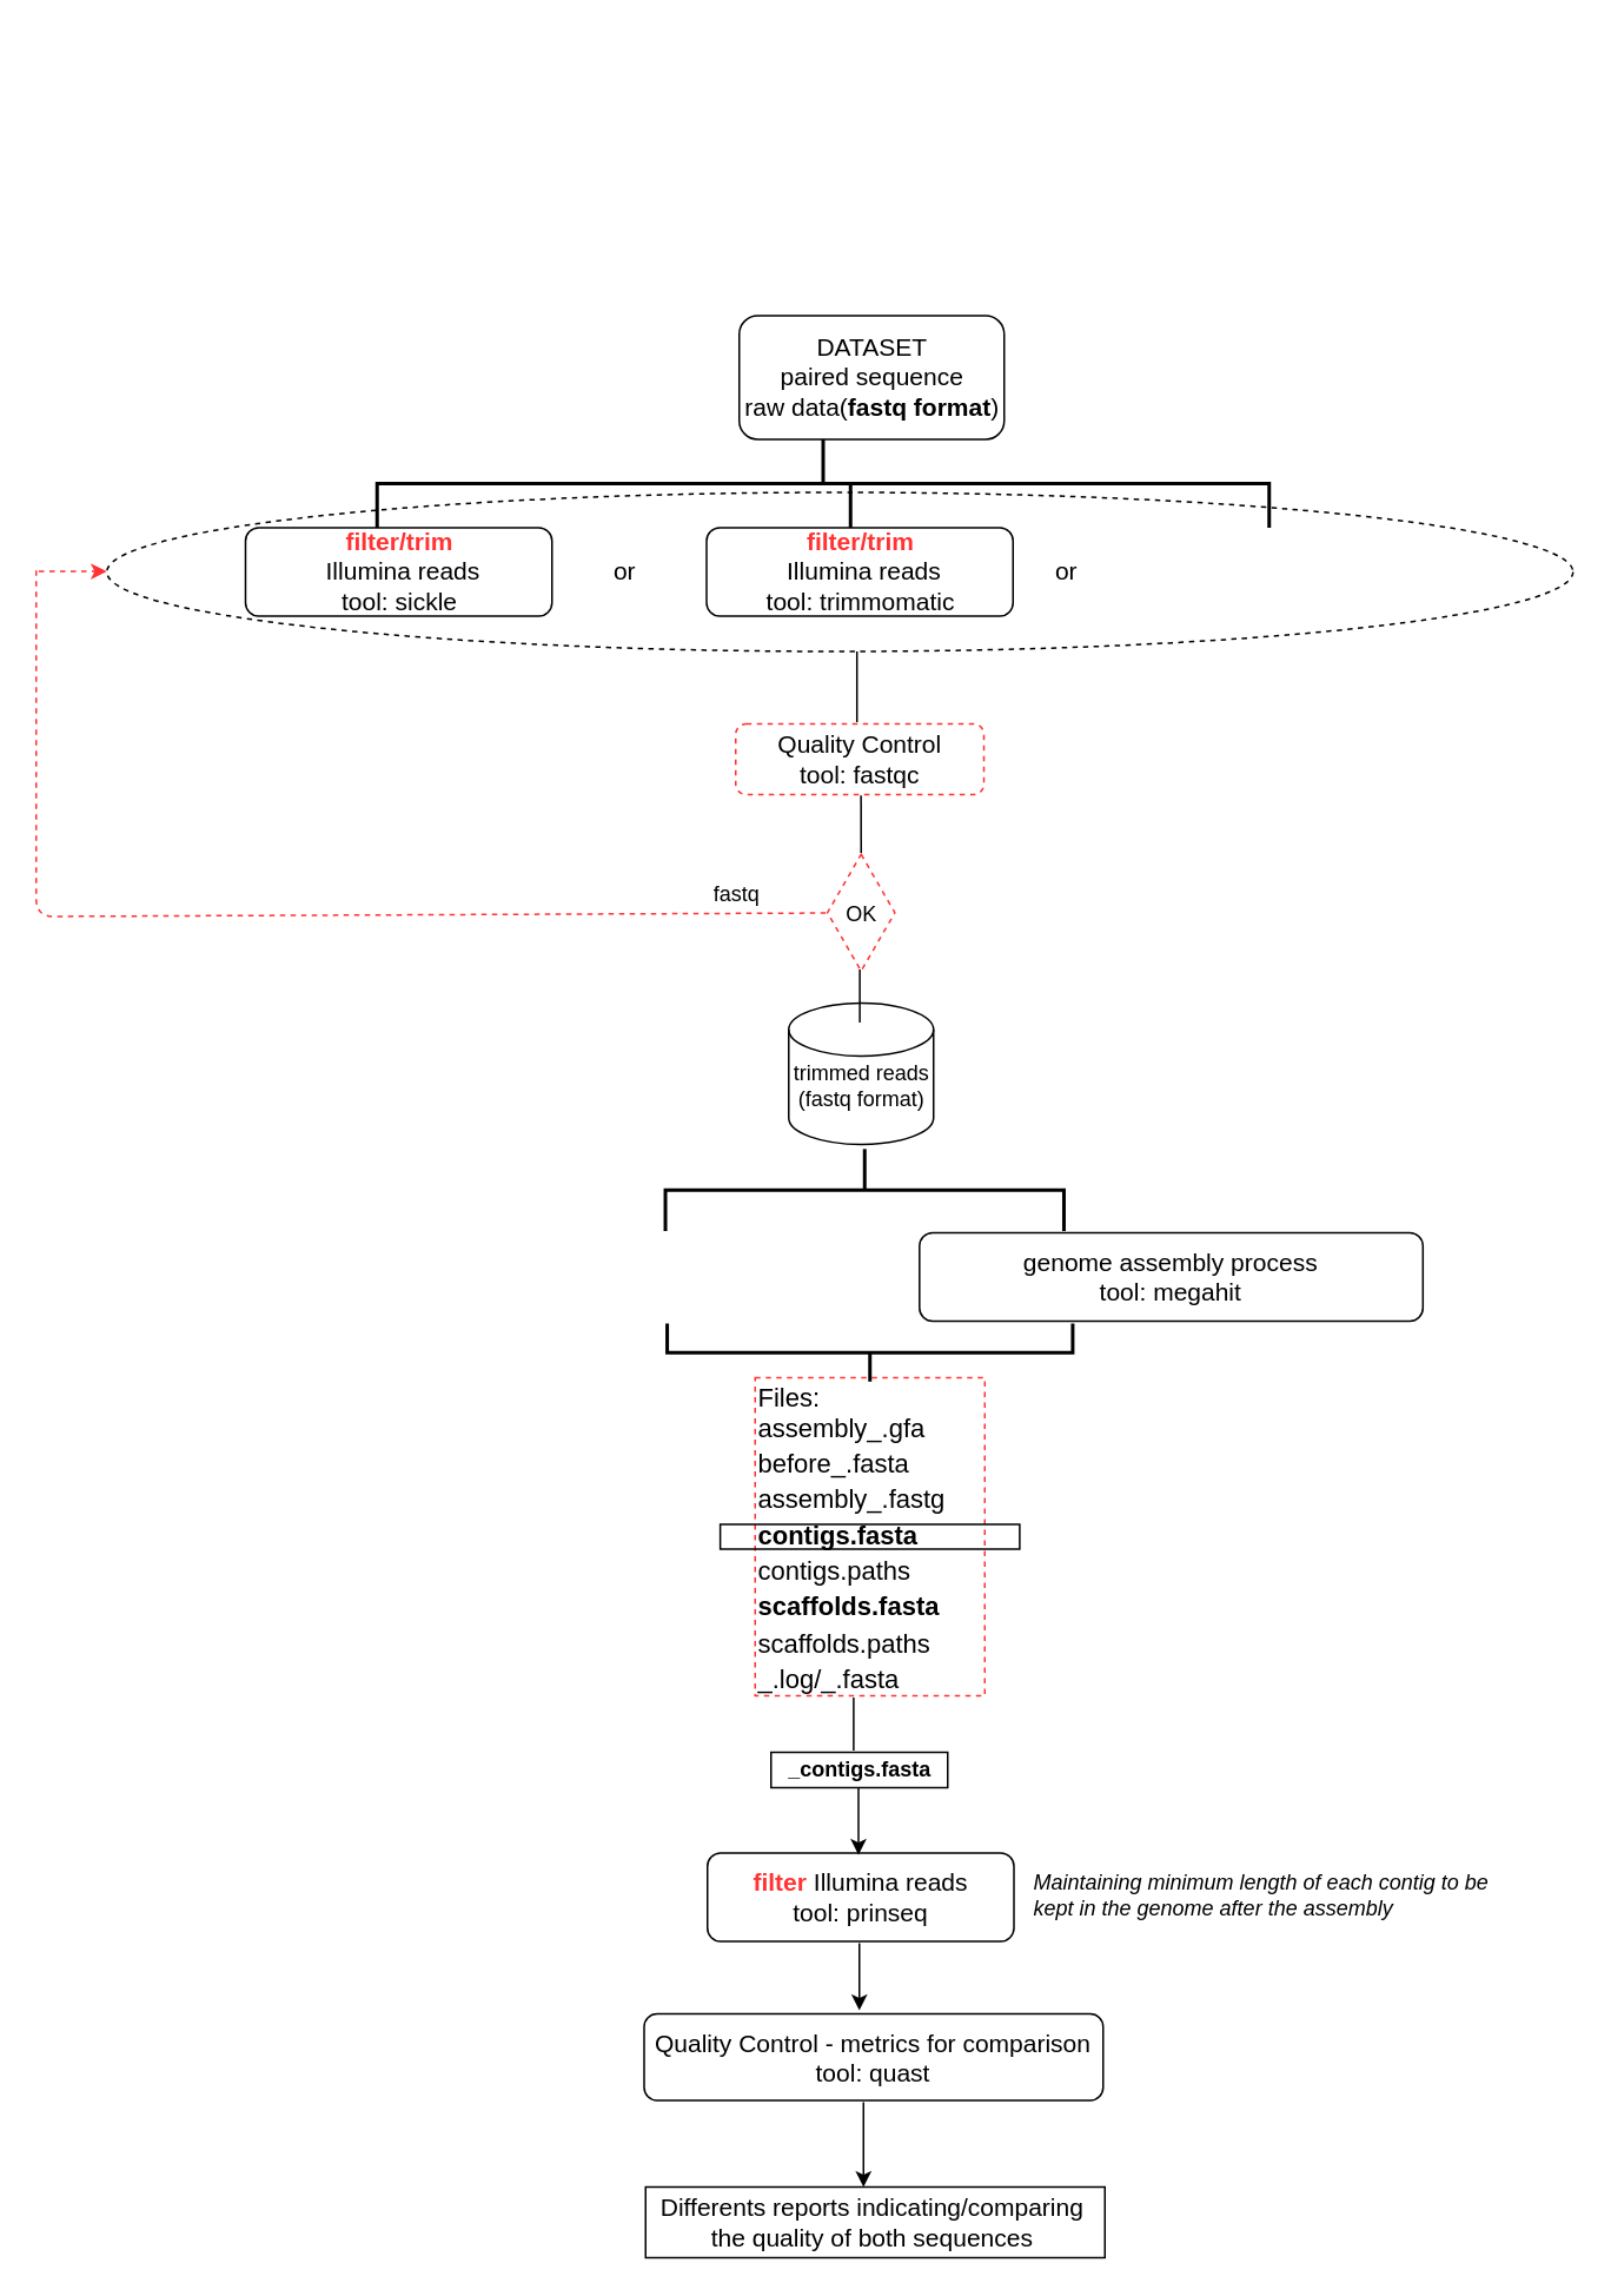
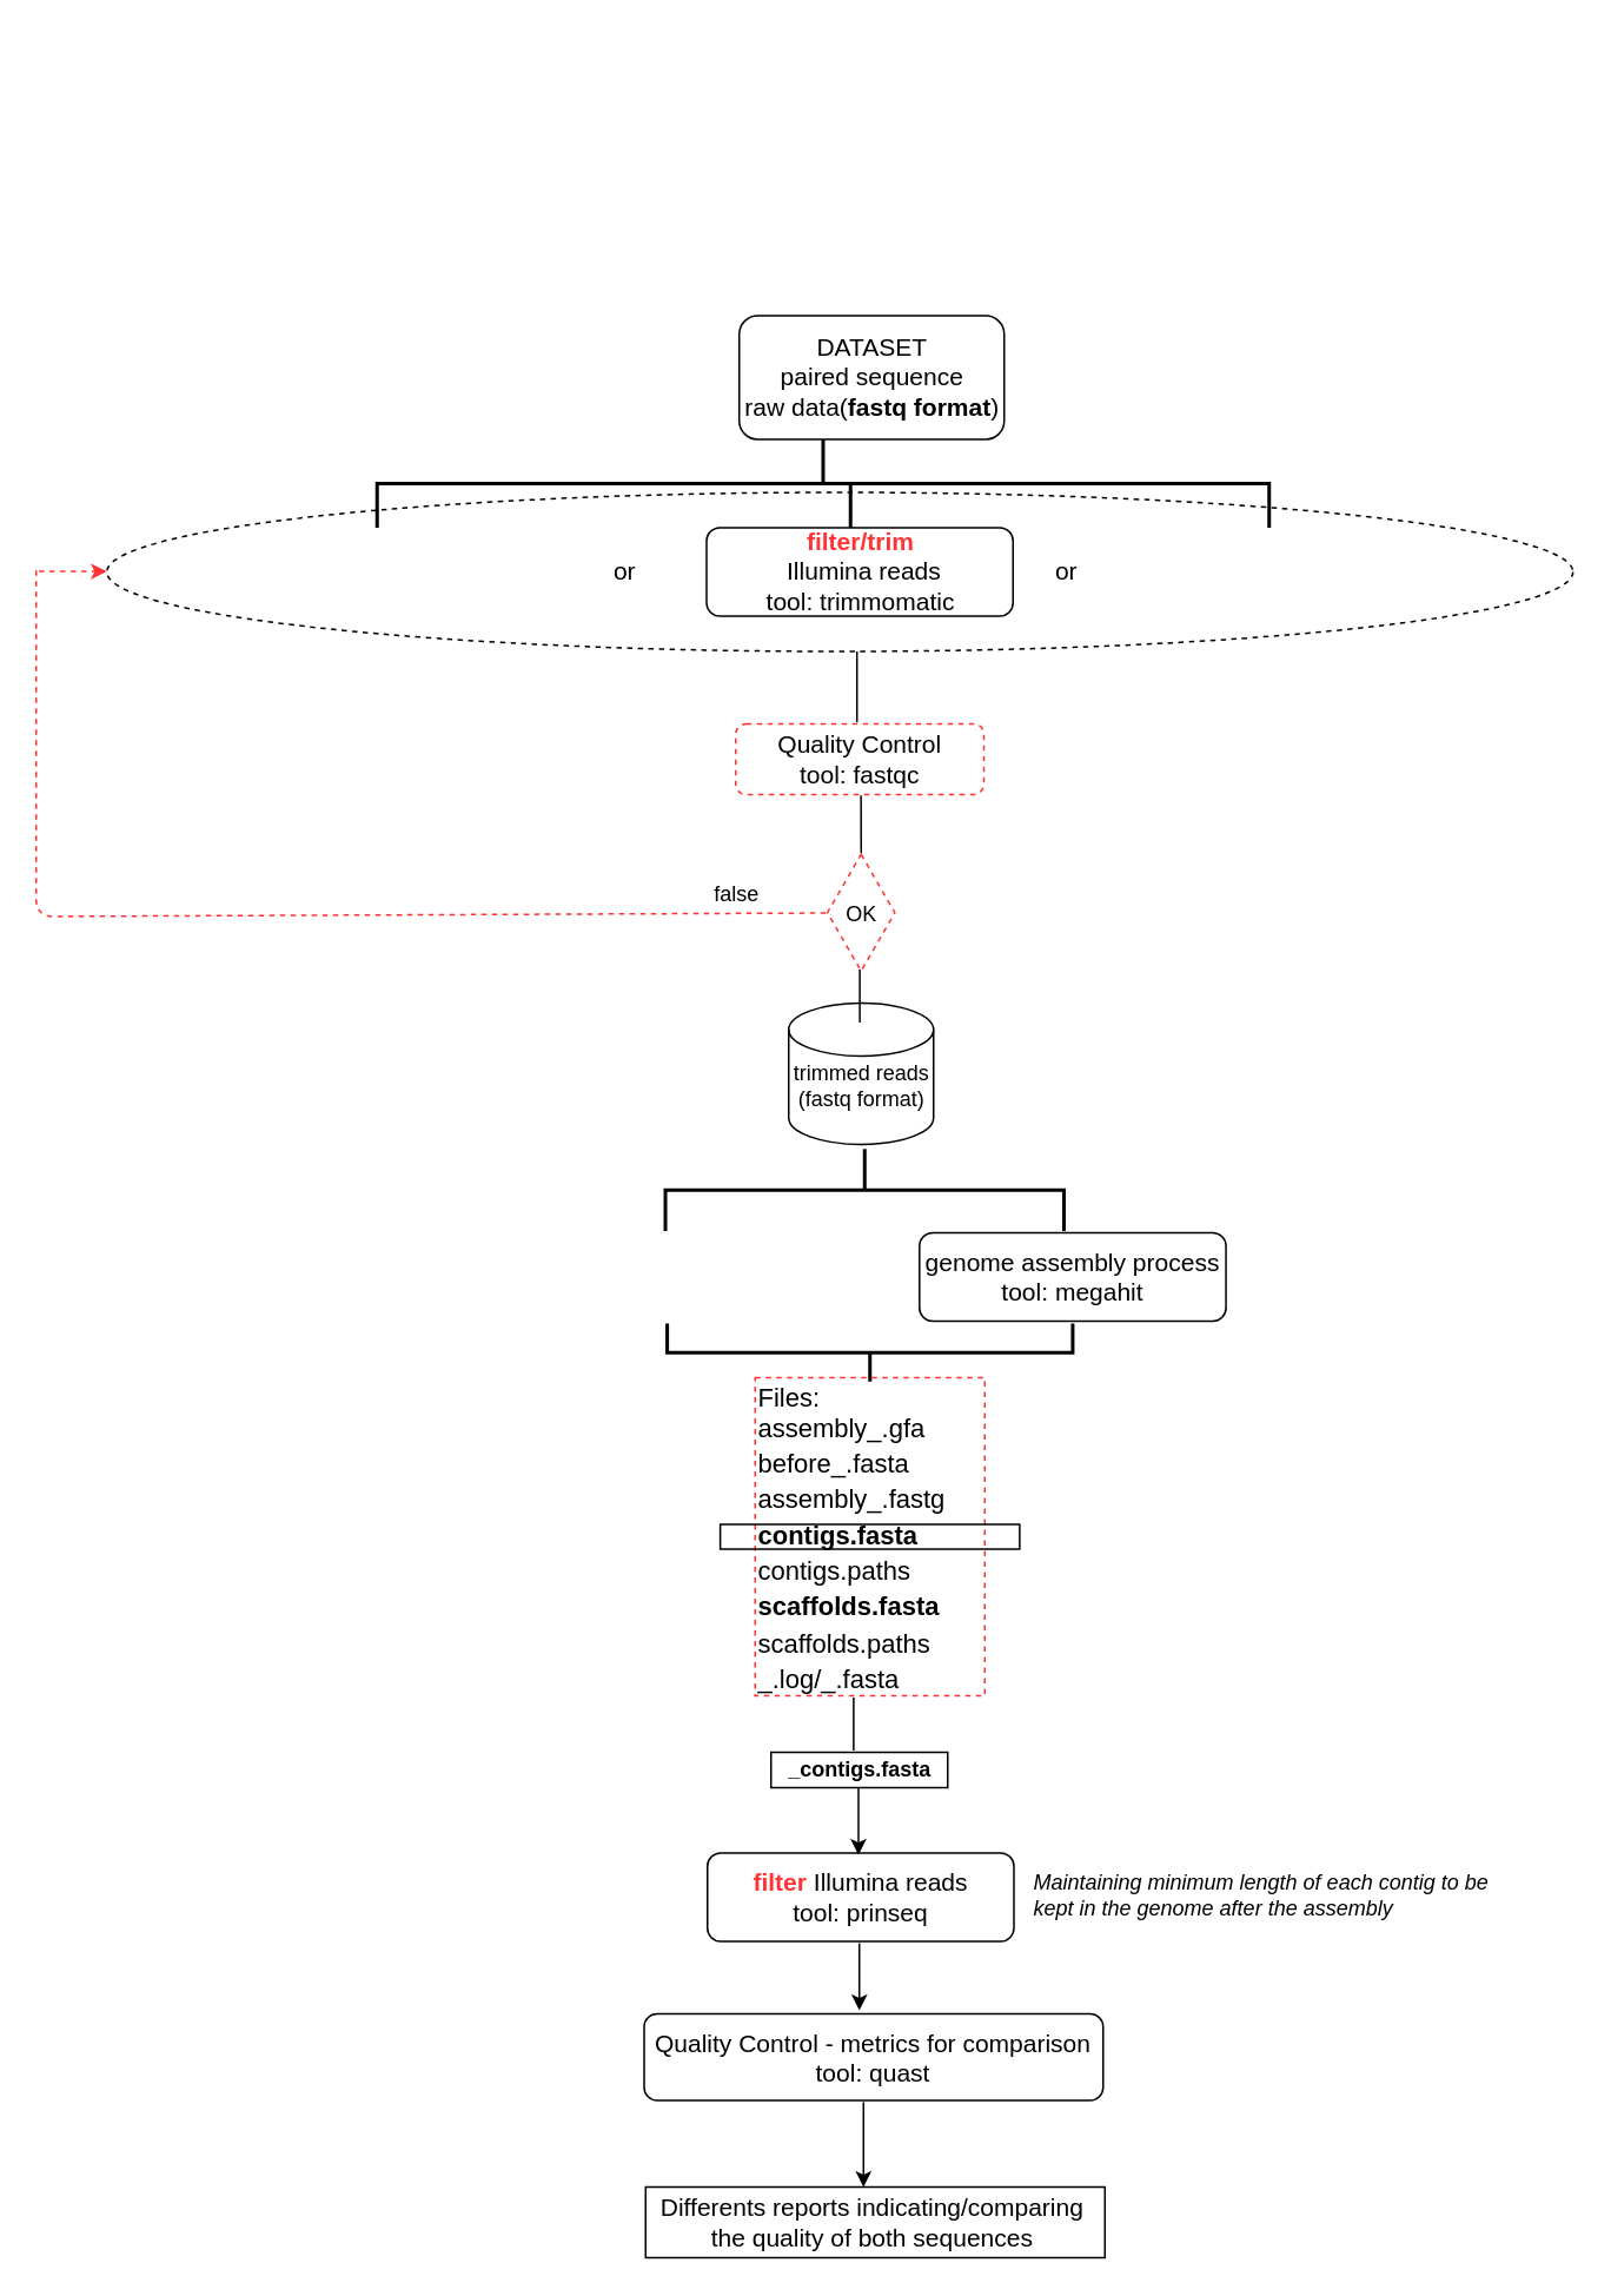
  <mxCell id="0" />
  <mxCell id="1" parent="0" />
  <mxCell id="2" value="" style="rounded=1;whiteSpace=wrap;html=1;fillColor=none;" vertex="1" parent="1"><mxGeometry x="418" y="178" width="150" height="70" as="geometry" /></mxCell>
  <mxCell id="3" value="&lt;font style=&quot;font-size: 14px&quot;&gt;DATASET&lt;br&gt;paired sequence&lt;br&gt;raw data(&lt;b&gt;fastq format&lt;/b&gt;)&lt;br&gt;&lt;/font&gt;" style="text;html=1;align=center;verticalAlign=middle;resizable=0;points=[];autosize=1;strokeColor=none;" vertex="1" parent="1"><mxGeometry x="413" y="188" width="160" height="50" as="geometry" /></mxCell>
  <mxCell id="4" value="" style="strokeWidth=2;html=1;shape=mxgraph.flowchart.annotation_2;align=left;labelPosition=right;pointerEvents=1;fillColor=none;rotation=90;" vertex="1" parent="1"><mxGeometry x="440.5" y="20.5" width="50" height="505" as="geometry" /></mxCell>
  <mxCell id="5" value="" style="ellipse;whiteSpace=wrap;html=1;strokeColor=#000000;fillColor=none;dashed=1;" vertex="1" parent="1"><mxGeometry x="60" y="278" width="830" height="90" as="geometry" /></mxCell>
- <mxCell id="6" value="&lt;font style=&quot;font-size: 14px&quot;&gt;&lt;b&gt;&lt;font color=&quot;#ff3333&quot;&gt;filter&lt;/font&gt;&lt;/b&gt;&lt;b&gt;&lt;font color=&quot;#ff3333&quot;&gt;/trim&lt;/font&gt;&lt;/b&gt;&lt;b&gt;&lt;font color=&quot;#ff3333&quot;&gt;&lt;br&gt;&lt;/font&gt;&lt;/b&gt;&amp;nbsp;Illumina reads&lt;br&gt;tool: sickle&lt;br&gt;&lt;/font&gt;" style="rounded=1;whiteSpace=wrap;html=1;fillColor=none;" vertex="1" parent="1"><mxGeometry x="138.5" y="298" width="173.5" height="50" as="geometry" /></mxCell>
  <mxCell id="7" value="&lt;font style=&quot;font-size: 14px&quot;&gt;&lt;b&gt;&lt;font color=&quot;#ff3333&quot;&gt;filter&lt;/font&gt;&lt;/b&gt;&lt;b&gt;&lt;font color=&quot;#ff3333&quot;&gt;/trim&lt;/font&gt;&lt;/b&gt;&lt;b&gt;&lt;font color=&quot;#ff3333&quot;&gt;&lt;br&gt;&lt;/font&gt;&lt;/b&gt;&amp;nbsp;Illumina reads&lt;br&gt;tool: trimmomatic&lt;br&gt;&lt;/font&gt;" style="rounded=1;whiteSpace=wrap;html=1;fillColor=none;" vertex="1" parent="1"><mxGeometry x="399.5" y="298" width="173.5" height="50" as="geometry" /></mxCell>
  <mxCell id="8" value="" style="endArrow=none;html=1;strokeWidth=2;" edge="1" parent="1"><mxGeometry width="50" height="50" relative="1" as="geometry"><mxPoint x="481" y="298" as="sourcePoint" /><mxPoint x="481" y="274" as="targetPoint" /></mxGeometry></mxCell>
  <mxCell id="9" value="&lt;font style=&quot;font-size: 14px&quot;&gt;or&lt;/font&gt;" style="text;html=1;align=center;verticalAlign=middle;resizable=0;points=[];autosize=1;strokeColor=none;" vertex="1" parent="1"><mxGeometry x="588" y="313" width="30" height="20" as="geometry" /></mxCell>
  <mxCell id="10" value="&lt;font style=&quot;font-size: 14px&quot;&gt;or&lt;/font&gt;" style="text;html=1;align=center;verticalAlign=middle;resizable=0;points=[];autosize=1;strokeColor=none;" vertex="1" parent="1"><mxGeometry x="338" y="313" width="30" height="20" as="geometry" /></mxCell>
  <mxCell id="11" value="&lt;font style=&quot;font-size: 14px&quot;&gt;Quality Control&lt;br&gt;tool: fastqc&lt;br&gt;&lt;/font&gt;" style="rounded=1;whiteSpace=wrap;html=1;fillColor=none;dashed=1;strokeColor=#FF3333;" vertex="1" parent="1"><mxGeometry x="416" y="409" width="140.5" height="40" as="geometry" /></mxCell>
  <mxCell id="12" value="" style="endArrow=none;html=1;" edge="1" parent="1"><mxGeometry width="50" height="50" relative="1" as="geometry"><mxPoint x="484.64" y="408" as="sourcePoint" /><mxPoint x="484.64" y="368" as="targetPoint" /></mxGeometry></mxCell>
  <mxCell id="13" value="" style="html=1;whiteSpace=wrap;aspect=fixed;shape=isoRectangle;fillColor=none;rotation=90;dashed=1;strokeColor=#FF3333;" vertex="1" parent="1"><mxGeometry x="453.97" y="496.005" width="66.07" height="39.64" as="geometry" /></mxCell>
  <mxCell id="14" value="&lt;font style=&quot;font-size: 12px&quot;&gt;OK&lt;/font&gt;" style="text;html=1;align=center;verticalAlign=middle;resizable=0;points=[];autosize=1;strokeColor=none;" vertex="1" parent="1"><mxGeometry x="472.29" y="506.825" width="30" height="20" as="geometry" /></mxCell>
  <mxCell id="15" value="" style="endArrow=none;html=1;exitX=0.503;exitY=1.005;exitDx=0;exitDy=0;exitPerimeter=0;strokeColor=#FF3333;dashed=1;" edge="1" parent="1" source="13"><mxGeometry width="50" height="50" relative="1" as="geometry"><mxPoint x="468" y="518" as="sourcePoint" /><mxPoint x="20" y="322.005" as="targetPoint" /><Array as="points"><mxPoint x="20" y="518" /></Array></mxGeometry></mxCell>
  <mxCell id="16" value="" style="endArrow=classic;html=1;dashed=1;strokeColor=#FF3333;" edge="1" parent="1"><mxGeometry width="50" height="50" relative="1" as="geometry"><mxPoint x="21.5" y="322.715" as="sourcePoint" /><mxPoint x="60" y="322.715" as="targetPoint" /><Array as="points" /></mxGeometry></mxCell>
- <mxCell id="17" value="fastq&amp;nbsp;" style="text;html=1;align=center;verticalAlign=middle;resizable=0;points=[];autosize=1;strokeColor=none;" vertex="1" parent="1"><mxGeometry x="398" y="496.005" width="40" height="20" as="geometry" /></mxCell>
+ <mxCell id="17" value="false&amp;nbsp;" style="text;html=1;align=center;verticalAlign=middle;resizable=0;points=[];autosize=1;strokeColor=none;" vertex="1" parent="1"><mxGeometry x="398" y="496.005" width="40" height="20" as="geometry" /></mxCell>
  <mxCell id="18" value="" style="endArrow=none;html=1;" edge="1" parent="1"><mxGeometry width="50" height="50" relative="1" as="geometry"><mxPoint x="487" y="482" as="sourcePoint" /><mxPoint x="486.93" y="449.5" as="targetPoint" /></mxGeometry></mxCell>
  <mxCell id="19" value="" style="endArrow=none;html=1;" edge="1" parent="1"><mxGeometry width="50" height="50" relative="1" as="geometry"><mxPoint x="486.24" y="578" as="sourcePoint" /><mxPoint x="486.24" y="548" as="targetPoint" /></mxGeometry></mxCell>
  <mxCell id="20" value="" style="shape=cylinder3;whiteSpace=wrap;html=1;boundedLbl=1;backgroundOutline=1;size=15;fillColor=none;" vertex="1" parent="1"><mxGeometry x="446.01" y="567" width="81.98" height="80" as="geometry" /></mxCell>
  <mxCell id="21" value="trimmed reads&lt;br&gt;&lt;font style=&quot;font-size: 12px&quot;&gt;(fastq format)&lt;/font&gt;" style="text;html=1;align=center;verticalAlign=middle;resizable=0;points=[];autosize=1;strokeColor=none;" vertex="1" parent="1"><mxGeometry x="442.01" y="599" width="90" height="30" as="geometry" /></mxCell>
- <mxCell id="22" value="&lt;font style=&quot;font-size: 14px&quot;&gt;genome assembly process&lt;br&gt;tool: megahit&lt;br&gt;&lt;/font&gt;" style="rounded=1;whiteSpace=wrap;html=1;fillColor=none;" vertex="1" parent="1"><mxGeometry x="520.04" y="697" width="285" height="50" as="geometry" /></mxCell>
+ <mxCell id="22" value="&lt;font style=&quot;font-size: 14px&quot;&gt;genome assembly process&lt;br&gt;tool: megahit&lt;br&gt;&lt;/font&gt;" style="rounded=1;whiteSpace=wrap;html=1;fillColor=none;" vertex="1" parent="1"><mxGeometry x="520.04" y="697" width="173.5" height="50" as="geometry" /></mxCell>
  <mxCell id="23" value="" style="strokeWidth=2;html=1;shape=mxgraph.flowchart.annotation_2;align=left;labelPosition=right;pointerEvents=1;fillColor=none;rotation=90;" vertex="1" parent="1"><mxGeometry x="465.76" y="560" width="46.5" height="225.62" as="geometry" /></mxCell>
  <mxCell id="24" value="&lt;span style=&quot;background-color: transparent ; font-family: &amp;#34;arial&amp;#34; ; font-size: 11pt&quot;&gt;&lt;br&gt;&lt;br&gt;&lt;div&gt;&lt;span style=&quot;background-color: transparent ; font-size: 11pt&quot;&gt;Files:&lt;/span&gt;&lt;/div&gt;&lt;div&gt;&lt;span style=&quot;background-color: transparent ; font-size: 11pt&quot;&gt;assembly_.gfa&lt;/span&gt;&lt;/div&gt;&lt;/span&gt;&lt;font&gt;&lt;span id=&quot;docs-internal-guid-cc6428ca-7fff-5086-9745-b3cb8cfeb6d4&quot; style=&quot;font-size: 14px&quot;&gt;&lt;p dir=&quot;ltr&quot; style=&quot;line-height: 1.38 ; margin-top: 0pt ; margin-bottom: 0pt&quot;&gt;&lt;span style=&quot;font-size: 11pt ; font-family: &amp;#34;arial&amp;#34; ; background-color: transparent ; vertical-align: baseline&quot;&gt;before_.fasta&lt;/span&gt;&lt;/p&gt;&lt;p dir=&quot;ltr&quot; style=&quot;line-height: 1.38 ; margin-top: 0pt ; margin-bottom: 0pt&quot;&gt;&lt;span style=&quot;font-size: 11pt ; font-family: &amp;#34;arial&amp;#34; ; background-color: transparent ; vertical-align: baseline&quot;&gt;assembly_.fastg&lt;/span&gt;&lt;/p&gt;&lt;p dir=&quot;ltr&quot; style=&quot;line-height: 1.38 ; margin-top: 0pt ; margin-bottom: 0pt&quot;&gt;&lt;span style=&quot;background-color: transparent ; font-family: &amp;#34;arial&amp;#34; ; font-size: 11pt&quot;&gt;&lt;b&gt;contigs.fasta&lt;/b&gt;&lt;/span&gt;&lt;/p&gt;&lt;p dir=&quot;ltr&quot; style=&quot;line-height: 1.38 ; margin-top: 0pt ; margin-bottom: 0pt&quot;&gt;&lt;span style=&quot;background-color: transparent ; font-family: &amp;#34;arial&amp;#34; ; font-size: 11pt&quot;&gt;contigs.paths&lt;/span&gt;&lt;/p&gt;&lt;p dir=&quot;ltr&quot; style=&quot;line-height: 1.38 ; margin-top: 0pt ; margin-bottom: 0pt&quot;&gt;&lt;span style=&quot;background-color: transparent ; font-family: &amp;#34;arial&amp;#34; ; font-size: 11pt&quot;&gt;&lt;b&gt;scaffolds.fasta&lt;/b&gt;&lt;/span&gt;&lt;/p&gt;&lt;p dir=&quot;ltr&quot; style=&quot;line-height: 1.38 ; margin-top: 0pt ; margin-bottom: 0pt&quot;&gt;&lt;span style=&quot;background-color: transparent ; font-family: &amp;#34;arial&amp;#34; ; font-size: 11pt&quot;&gt;scaffolds.paths&lt;/span&gt;&lt;/p&gt;&lt;p dir=&quot;ltr&quot; style=&quot;line-height: 1.38 ; margin-top: 0pt ; margin-bottom: 0pt&quot;&gt;&lt;span style=&quot;background-color: transparent ; font-family: &amp;#34;arial&amp;#34; ; font-size: 11pt&quot;&gt;_.log/_.fasta&lt;/span&gt;&lt;/p&gt;&lt;/span&gt;&lt;div&gt;&lt;span style=&quot;font-size: 14px&quot;&gt;&lt;br&gt;&lt;/span&gt;&lt;/div&gt;&lt;br&gt;&lt;/font&gt;" style="rounded=0;whiteSpace=wrap;html=1;fillColor=none;align=left;strokeColor=#FF3333;dashed=1;" vertex="1" parent="1"><mxGeometry x="427" y="779" width="130" height="180" as="geometry" /></mxCell>
  <mxCell id="25" value="" style="strokeWidth=2;html=1;shape=mxgraph.flowchart.annotation_2;align=left;labelPosition=right;pointerEvents=1;fillColor=none;rotation=-90;" vertex="1" parent="1"><mxGeometry x="475.59" y="650" width="32.81" height="229.56" as="geometry" /></mxCell>
  <mxCell id="26" value="&lt;span style=&quot;text-align: left&quot;&gt;&lt;b&gt;_contigs.fasta&lt;/b&gt;&lt;/span&gt;" style="text;html=1;align=center;verticalAlign=middle;resizable=0;points=[];autosize=1;strokeColor=#000000;" vertex="1" parent="1"><mxGeometry x="436" y="991" width="100" height="20" as="geometry" /></mxCell>
  <mxCell id="27" value="" style="endArrow=none;html=1;fontColor=#FF3333;strokeWidth=1;" edge="1" parent="1"><mxGeometry width="50" height="50" relative="1" as="geometry"><mxPoint x="482.76" y="990" as="sourcePoint" /><mxPoint x="482.76" y="960" as="targetPoint" /></mxGeometry></mxCell>
  <mxCell id="28" value="" style="rounded=0;whiteSpace=wrap;html=1;fontColor=#FF3333;fillColor=none;" vertex="1" parent="1"><mxGeometry x="407.25" y="862" width="169.5" height="14" as="geometry" /></mxCell>
  <mxCell id="29" value="&lt;font style=&quot;font-size: 14px&quot;&gt;Quality Control - metrics for comparison&lt;br&gt;tool: quast&lt;br&gt;&lt;/font&gt;" style="rounded=1;whiteSpace=wrap;html=1;fillColor=none;" vertex="1" parent="1"><mxGeometry x="364.17" y="1139" width="259.83" height="49" as="geometry" /></mxCell>
  <mxCell id="30" value="" style="endArrow=classic;html=1;" edge="1" parent="1"><mxGeometry width="50" height="50" relative="1" as="geometry"><mxPoint x="485.5" y="1011" as="sourcePoint" /><mxPoint x="485.5" y="1049" as="targetPoint" /></mxGeometry></mxCell>
  <mxCell id="31" value="&lt;font style=&quot;font-size: 14px&quot;&gt;&lt;b&gt;&lt;font color=&quot;#ff3333&quot;&gt;filter&lt;/font&gt;&lt;/b&gt; Illumina reads&lt;br&gt;tool: prinseq&lt;br&gt;&lt;/font&gt;" style="rounded=1;whiteSpace=wrap;html=1;fillColor=none;" vertex="1" parent="1"><mxGeometry x="400" y="1048" width="173.5" height="50" as="geometry" /></mxCell>
  <mxCell id="32" value="&lt;span id=&quot;docs-internal-guid-6b08e602-7fff-a12a-f092-556ab899f12a&quot;&gt;&lt;span style=&quot;font-family: &amp;#34;arial&amp;#34; ; color: rgb(0 , 0 , 0) ; background-color: transparent ; vertical-align: baseline&quot;&gt;&lt;i&gt;Maintaining minimum length of each contig to be &lt;br&gt;kept in the genome after the assembly&lt;/i&gt;&lt;/span&gt;&lt;/span&gt;" style="text;html=1;align=left;verticalAlign=middle;resizable=0;points=[];autosize=1;strokeColor=none;fontColor=#FF3333;" vertex="1" parent="1"><mxGeometry x="583" y="1057" width="270" height="30" as="geometry" /></mxCell>
  <mxCell id="33" value="" style="endArrow=classic;html=1;" edge="1" parent="1"><mxGeometry width="50" height="50" relative="1" as="geometry"><mxPoint x="486" y="1099" as="sourcePoint" /><mxPoint x="486" y="1137" as="targetPoint" /></mxGeometry></mxCell>
  <mxCell id="34" value="&lt;font style=&quot;font-size: 14px&quot;&gt;Differents reports indicating/comparing&amp;nbsp;&lt;br&gt;the quality of both sequences&amp;nbsp;&lt;br&gt;&lt;/font&gt;" style="text;html=1;align=center;verticalAlign=middle;resizable=0;points=[];autosize=1;strokeColor=#000000;" vertex="1" parent="1"><mxGeometry x="365" y="1237" width="260" height="40" as="geometry" /></mxCell>
  <mxCell id="35" value="" style="endArrow=classic;html=1;" edge="1" parent="1"><mxGeometry width="50" height="50" relative="1" as="geometry"><mxPoint x="488.35" y="1189" as="sourcePoint" /><mxPoint x="488.35" y="1237" as="targetPoint" /></mxGeometry></mxCell>
